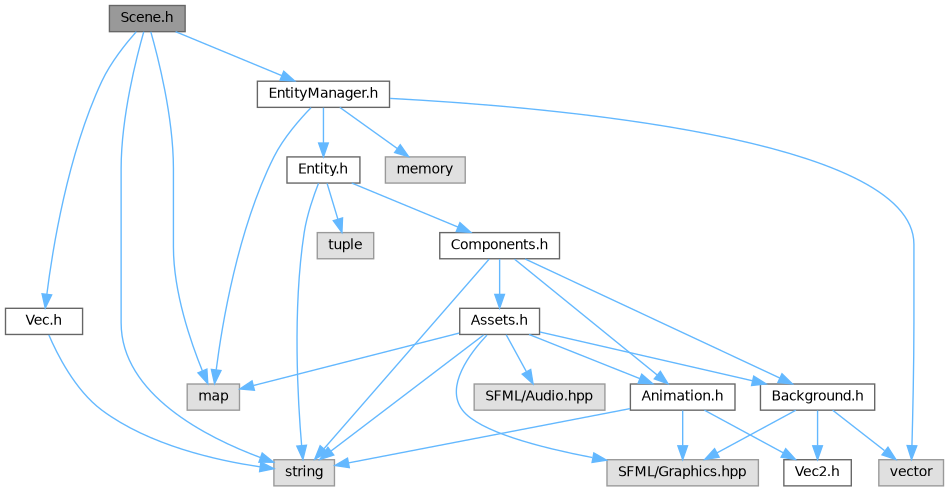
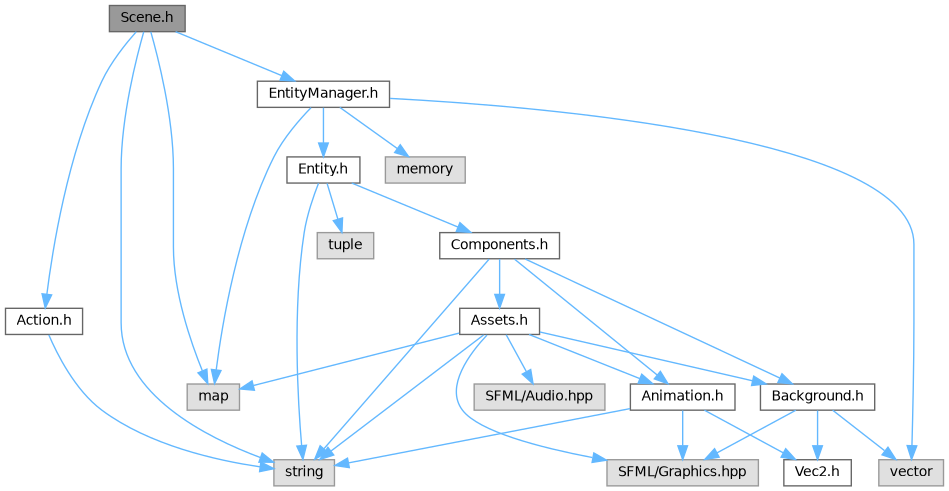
  digraph {
    node [color=grey40 fillcolor=white fontname=Helvetica fontsize=10 shape=box style=filled]
    edge [color=steelblue1 fontname=Helvetica fontsize=10 labelfontname=Helvetica labelfontsize=10 style=solid]
    n1 [color=gray40 fillcolor=grey60 fontcolor=black height=0.2 label="Scene.h" width=0.4]
    n2 [color=grey60 fillcolor="#E0E0E0" height=0.2 label=map width=0.4]
    n3 [color=grey60 fillcolor="#E0E0E0" height=0.2 label=string width=0.4]
-   n4 [height=0.2 label="Vec.h" width=0.4]
+   n4 [height=0.2 label="Action.h" width=0.4]
    n5 [height=0.2 label="EntityManager.h" width=0.4]
    n6 [color=grey60 fillcolor="#E0E0E0" height=0.2 label=vector width=0.4]
    n7 [color=grey60 fillcolor="#E0E0E0" height=0.2 label=memory width=0.4]
    n8 [height=0.2 label="Entity.h" width=0.4]
    n9 [height=0.2 label="Components.h" width=0.4]
    n10 [color=grey60 fillcolor="#E0E0E0" height=0.2 label=tuple width=0.4]
    n11 [height=0.2 label="Animation.h" width=0.4]
    n12 [height=0.2 label="Assets.h" width=0.4]
    n13 [height=0.2 label="Background.h" width=0.4]
    n14 [height=0.2 label="Vec2.h" width=0.4]
    n15 [color=grey60 fillcolor="#E0E0E0" height=0.2 label="SFML/Graphics.hpp" width=0.4]
    n16 [color=grey60 fillcolor="#E0E0E0" height=0.2 label="SFML/Audio.hpp" width=0.4]
    n1 -> n2
    n1 -> n3
    n1 -> n4
    n1 -> n5
    n4 -> n3
    n5 -> n2
    n5 -> n6
    n5 -> n7
    n5 -> n8
    n8 -> n3
    n8 -> n9
    n8 -> n10
    n9 -> n3
    n9 -> n11
    n9 -> n12
    n9 -> n13
    n11 -> n3
    n11 -> n14
    n11 -> n15
    n12 -> n2
    n12 -> n3
    n12 -> n11
    n12 -> n13
    n12 -> n15
    n12 -> n16
    n13 -> n6
    n13 -> n14
    n13 -> n15
  }
